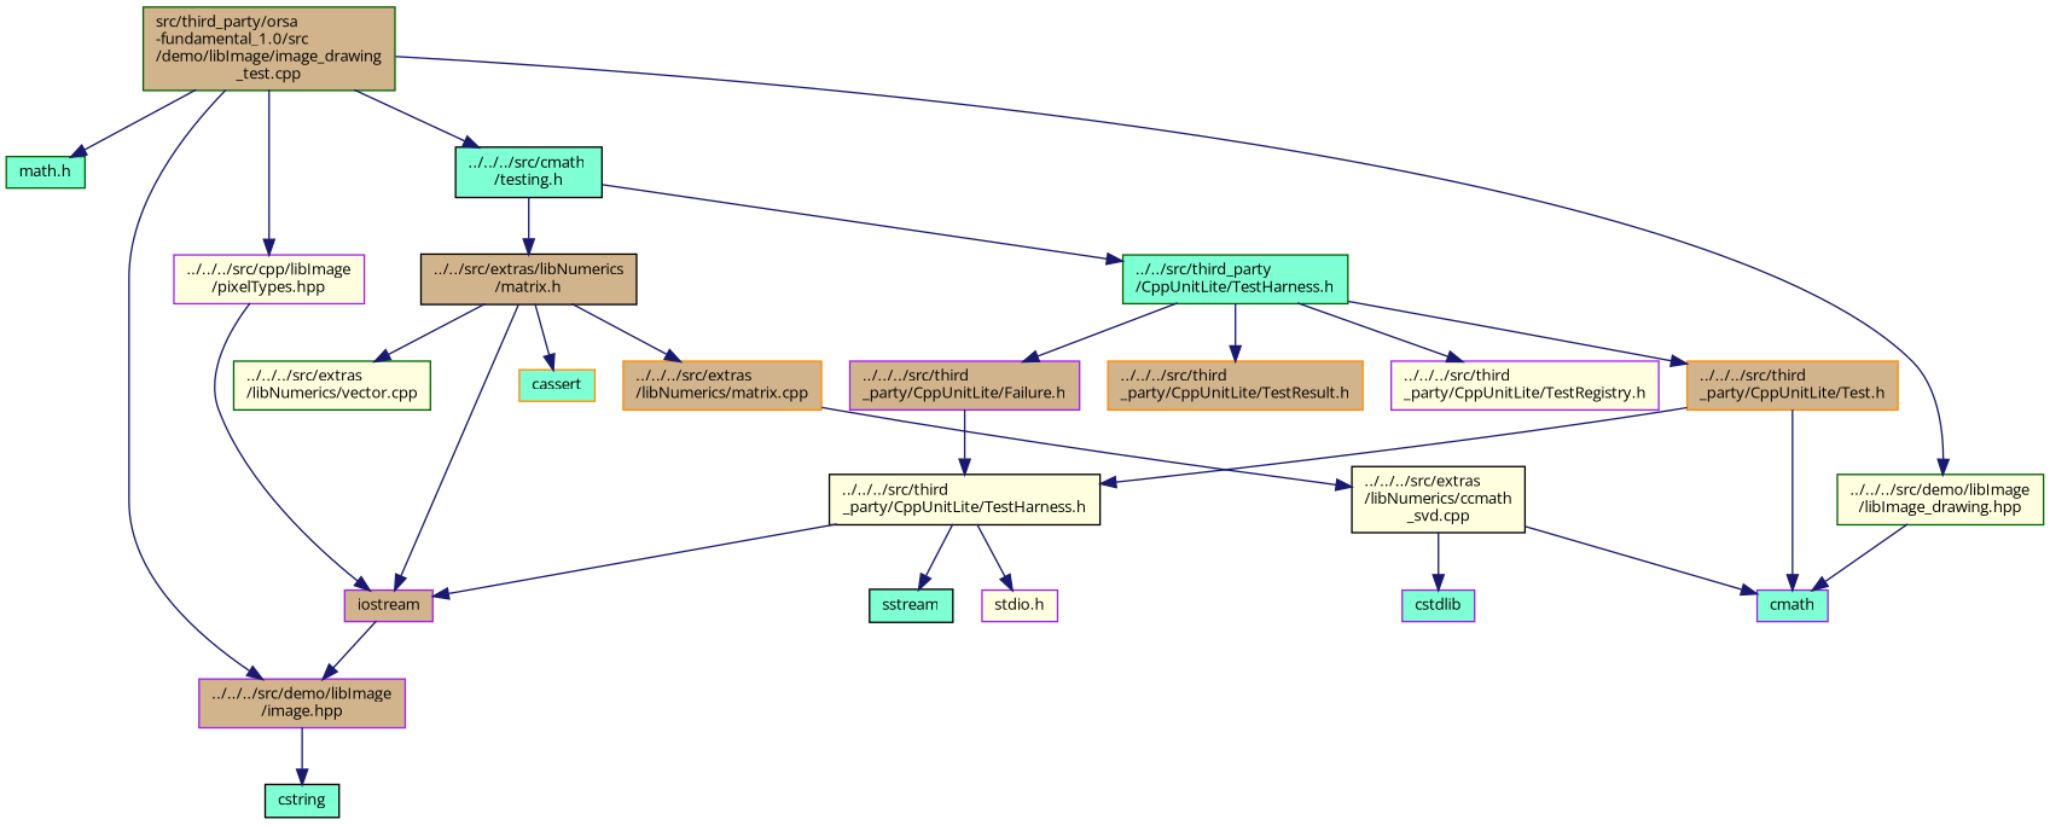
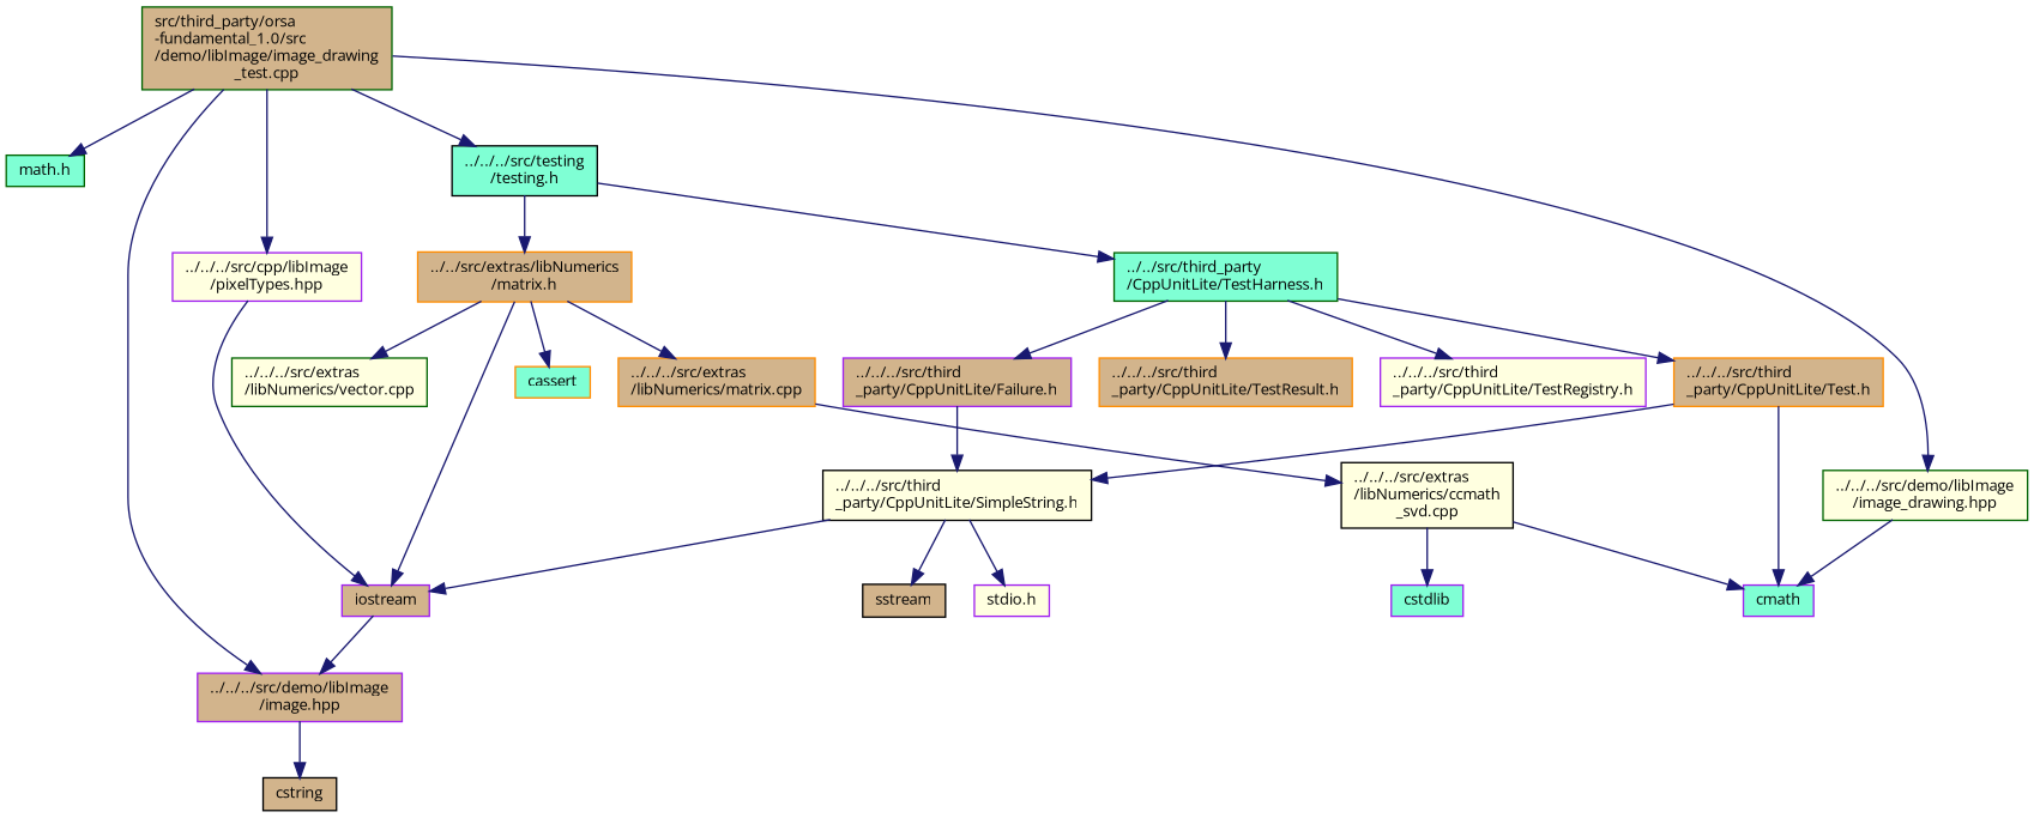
  digraph {
    fontname="Open Sans"
    node [color=purple fillcolor=tan fontname="Open Sans" fontsize=10 shape=record style=filled]
    edge [color=midnightblue fontname="Open Sans" fontsize=10 labelfontname=Helvetica labelfontsize=10 style=solid]
    n1 [color=darkgreen fontcolor=black height=0.2 label="src/third_party/orsa\l-fundamental_1.0/src\l/demo/libImage/image_drawing\l_test.cpp" width=0.4]
    n2 [color=darkgreen fillcolor=aquamarine height=0.2 label="math.h" width=0.4]
    n3 [height=0.2 label="../../../src/demo/libImage\l/image.hpp" width=0.4]
    n4 [fillcolor=lightyellow height=0.2 label="../../../src/cpp/libImage\l/pixelTypes.hpp" width=0.4]
-   n5 [color=darkgreen fillcolor=lightyellow height=0.2 label="../../../src/demo/libImage\l/libImage_drawing.hpp" width=0.4]
-   n6 [color=black fillcolor=aquamarine height=0.2 label="../../../src/cmath\l/testing.h" width=0.4]
-   n7 [color=black fillcolor=aquamarine height=0.2 label=cstring width=0.4]
+   n5 [color=darkgreen fillcolor=lightyellow height=0.2 label="../../../src/demo/libImage\l/image_drawing.hpp" width=0.4]
+   n6 [color=black fillcolor=aquamarine height=0.2 label="../../../src/testing\l/testing.h" width=0.4]
+   n7 [color=black height=0.2 label=cstring width=0.4]
    n8 [height=0.2 label=iostream width=0.4]
    n9 [fillcolor=aquamarine height=0.2 label=cmath width=0.4]
-   n10 [color=black height=0.2 label="../../src/extras/libNumerics\l/matrix.h" width=0.4]
+   n10 [color=darkorange height=0.2 label="../../src/extras/libNumerics\l/matrix.h" width=0.4]
    n11 [color=darkgreen fillcolor=aquamarine height=0.2 label="../../src/third_party\l/CppUnitLite/TestHarness.h" width=0.4]
    n12 [color=darkorange fillcolor=aquamarine height=0.2 label=cassert width=0.4]
    n13 [color=darkorange height=0.2 label="../../../src/extras\l/libNumerics/matrix.cpp" width=0.4]
    n14 [color=darkgreen fillcolor=lightyellow height=0.2 label="../../../src/extras\l/libNumerics/vector.cpp" width=0.4]
    n15 [height=0.2 label="../../../src/third\l_party/CppUnitLite/Failure.h" width=0.4]
    n16 [color=darkorange height=0.2 label="../../../src/third\l_party/CppUnitLite/Test.h" width=0.4]
    n17 [fillcolor=lightyellow height=0.2 label="../../../src/third\l_party/CppUnitLite/TestRegistry.h" width=0.4]
    n18 [color=darkorange height=0.2 label="../../../src/third\l_party/CppUnitLite/TestResult.h" width=0.4]
    n19 [color=black fillcolor=lightyellow height=0.2 label="../../../src/extras\l/libNumerics/ccmath\l_svd.cpp" width=0.4]
    n20 [fillcolor=aquamarine height=0.2 label=cstdlib width=0.4]
-   n21 [color=black fillcolor=lightyellow height=0.2 label="../../../src/third\l_party/CppUnitLite/TestHarness.h" width=0.4]
-   n22 [color=black fillcolor=aquamarine height=0.2 label=sstream width=0.4]
+   n21 [color=black fillcolor=lightyellow height=0.2 label="../../../src/third\l_party/CppUnitLite/SimpleString.h" width=0.4]
+   n22 [color=black height=0.2 label=sstream width=0.4]
    n23 [fillcolor=lightyellow height=0.2 label="stdio.h" width=0.4]
    n1 -> n2
    n1 -> n3
    n1 -> n4
    n1 -> n5
    n1 -> n6
    n3 -> n7
    n4 -> n8
    n5 -> n9
    n6 -> n10
    n6 -> n11
    n8 -> n3
    n10 -> n8
    n10 -> n12
    n10 -> n13
    n10 -> n14
    n11 -> n15
    n11 -> n16
    n11 -> n17
    n11 -> n18
    n13 -> n19
    n15 -> n21
    n16 -> n9
    n16 -> n21
    n19 -> n9
    n19 -> n20
    n21 -> n8
    n21 -> n22
    n21 -> n23
  }
